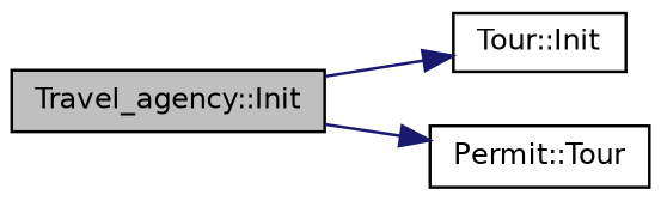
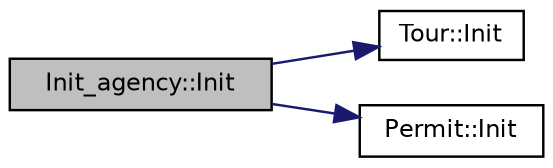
  digraph {
    rankdir=LR
    node [color=black fillcolor=white fontname=Helvetica fontsize=10 shape=record style=filled]
    edge [color=midnightblue fontname=Helvetica fontsize=10 labelfontname=Helvetica labelfontsize=10 style=solid]
-   n1 [fillcolor=grey75 fontcolor=black height=0.2 label="Travel_agency::Init" width=0.4]
+   n1 [fillcolor=grey75 fontcolor=black height=0.2 label="Init_agency::Init" width=0.4]
    n2 [height=0.2 label="Tour::Init" width=0.4]
-   n3 [height=0.2 label="Permit::Tour" width=0.4]
+   n3 [height=0.2 label="Permit::Init" width=0.4]
    n1 -> n2
    n1 -> n3
  }
